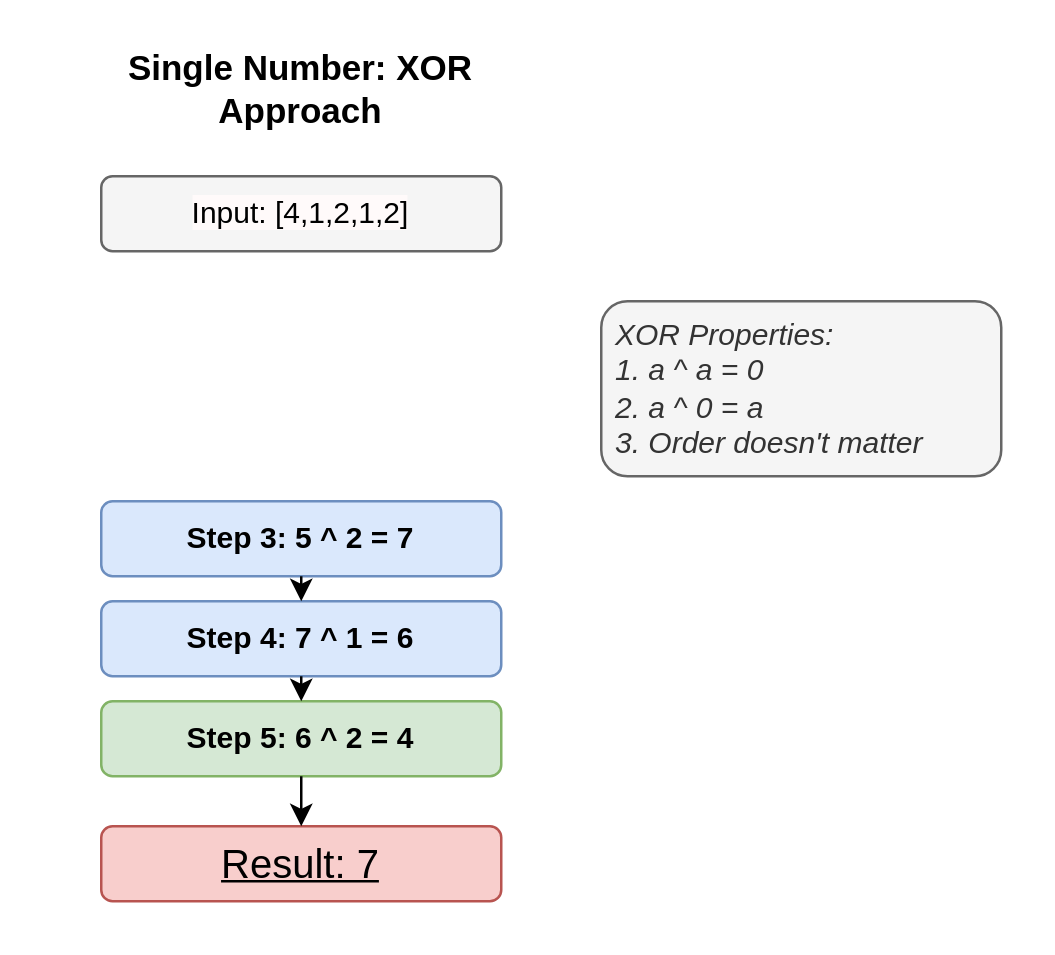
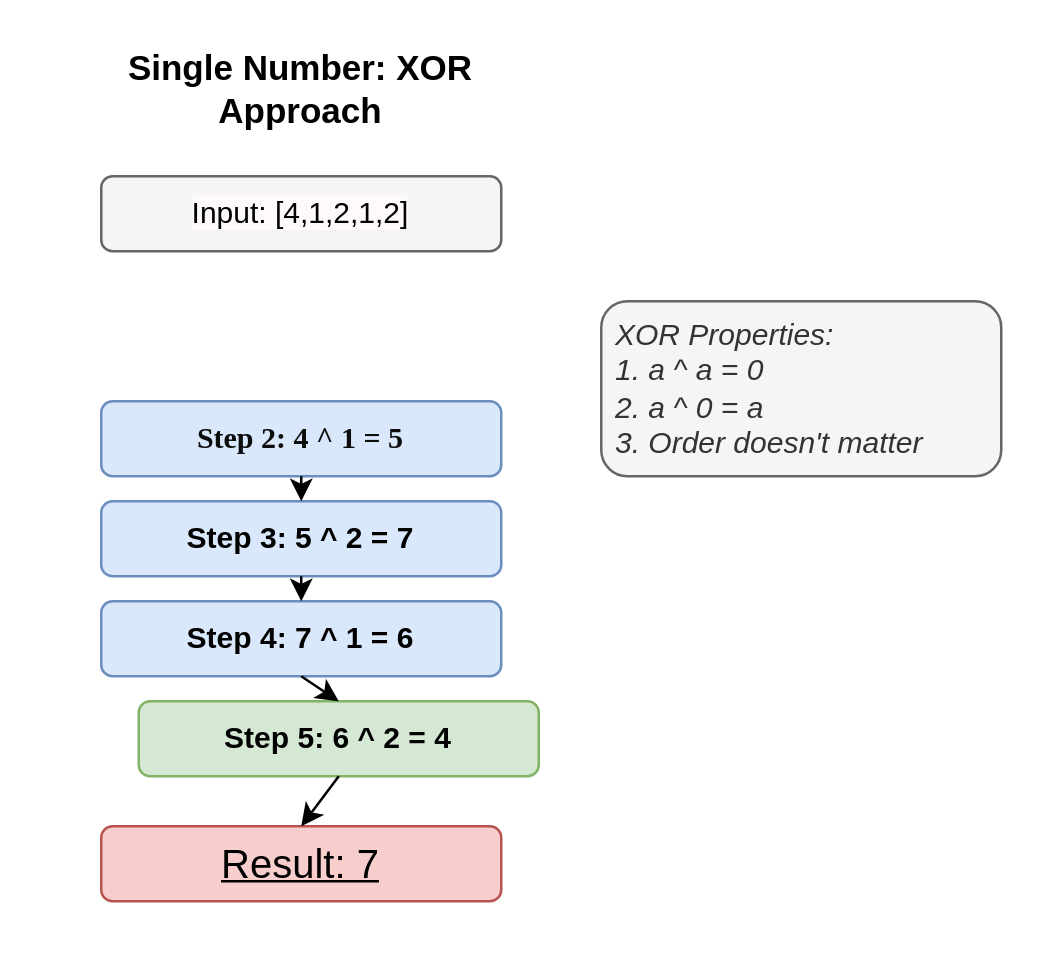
  <mxCell id="0" />
  <mxCell id="1" parent="0" />
  <mxCell id="2" value="Single Number: XOR Approach" style="text;html=1;strokeColor=none;fillColor=none;align=center;verticalAlign=middle;whiteSpace=wrap;rounded=1;fontSize=14;fontStyle=1;" parent="1" vertex="1"><mxGeometry x="20" y="20" width="200" height="30" as="geometry" /></mxCell>
  <mxCell id="3" value="&lt;font color=&quot;#000000&quot; style=&quot;background-color: rgb(255, 250, 250);&quot;&gt;Input: [4,1,2,1,2]&lt;/font&gt;" style="rounded=1;whiteSpace=wrap;html=1;fillColor=#f5f5f5;strokeColor=#666666;fontColor=#333333;" parent="1" vertex="1"><mxGeometry x="40" y="70" width="160" height="30" as="geometry" /></mxCell>
+ <mxCell id="4" value="&lt;b&gt;&lt;font face=&quot;Lucida Console&quot; color=&quot;#0d0d0d&quot;&gt;Step 2: 4 ^ 1 = 5&lt;/font&gt;&lt;/b&gt;" style="rounded=1;whiteSpace=wrap;html=1;fillColor=#dae8fc;strokeColor=#6c8ebf;" vertex="1" parent="1"><mxGeometry x="40" y="160" width="160" height="30" as="geometry" /></mxCell>
  <mxCell id="5" value="&lt;font color=&quot;#000000&quot;&gt;&lt;b&gt;Step 3: 5 ^ 2 = 7&lt;/b&gt;&lt;/font&gt;" style="rounded=1;whiteSpace=wrap;html=1;fillColor=#dae8fc;strokeColor=#6c8ebf;" vertex="1" parent="1"><mxGeometry x="40" y="200" width="160" height="30" as="geometry" /></mxCell>
  <mxCell id="6" value="&lt;font color=&quot;#000000&quot;&gt;&lt;b&gt;Step 4: 7 ^ 1 = 6&lt;/b&gt;&lt;/font&gt;" style="rounded=1;whiteSpace=wrap;html=1;fillColor=#dae8fc;strokeColor=#6c8ebf;" vertex="1" parent="1"><mxGeometry x="40" y="240" width="160" height="30" as="geometry" /></mxCell>
- <mxCell id="7" value="&lt;b&gt;&lt;font color=&quot;#000000&quot;&gt;Step 5: 6 ^ 2 = 4&lt;/font&gt;&lt;/b&gt;" style="rounded=1;whiteSpace=wrap;html=1;fillColor=#d5e8d4;strokeColor=#82b366;" vertex="1" parent="1"><mxGeometry x="40" y="280" width="160" height="30" as="geometry" /></mxCell>
+ <mxCell id="7" value="&lt;b&gt;&lt;font color=&quot;#000000&quot;&gt;Step 5: 6 ^ 2 = 4&lt;/font&gt;&lt;/b&gt;" style="rounded=1;whiteSpace=wrap;html=1;fillColor=#d5e8d4;strokeColor=#82b366;" vertex="1" parent="1"><mxGeometry x="55" y="280" width="160" height="30" as="geometry" /></mxCell>
  <mxCell id="8" value="&lt;font color=&quot;#000000&quot; style=&quot;font-size: 16px;&quot;&gt;&lt;u&gt;Result: 7&lt;/u&gt;&lt;/font&gt;" style="rounded=1;whiteSpace=wrap;html=1;fillColor=#f8cecc;strokeColor=#b85450;" vertex="1" parent="1"><mxGeometry x="40" y="330" width="160" height="30" as="geometry" /></mxCell>
  <mxCell id="9" value="&lt;i&gt;XOR Properties:&lt;br&gt;1. a ^ a = 0&lt;br&gt;2. a ^ 0 = a&lt;br&gt;3. Order doesn't matter&lt;/i&gt;" style="text;html=1;strokeColor=#666666;fillColor=#f5f5f5;align=left;verticalAlign=middle;whiteSpace=wrap;rounded=1;fontColor=#333333;spacing=2;spacingLeft=4;" vertex="1" parent="1"><mxGeometry x="240" y="120" width="160" height="70" as="geometry" /></mxCell>
+ <mxCell id="10" value="" style="endArrow=classic;html=1;exitX=0.5;exitY=1;entryX=0.5;entryY=0;curved=1;rounded=1;" edge="1" parent="1" source="4" target="5"><mxGeometry width="50" height="50" relative="1" as="geometry" /></mxCell>
  <mxCell id="11" value="" style="endArrow=classic;html=1;exitX=0.5;exitY=1;entryX=0.5;entryY=0;curved=1;rounded=1;" edge="1" parent="1" source="5" target="6"><mxGeometry width="50" height="50" relative="1" as="geometry" /></mxCell>
  <mxCell id="12" value="" style="endArrow=classic;html=1;exitX=0.5;exitY=1;entryX=0.5;entryY=0;curved=1;rounded=1;" edge="1" parent="1" source="6" target="7"><mxGeometry width="50" height="50" relative="1" as="geometry" /></mxCell>
  <mxCell id="13" value="" style="endArrow=classic;html=1;exitX=0.5;exitY=1;entryX=0.5;entryY=0;curved=1;rounded=1;" edge="1" parent="1" source="7" target="8"><mxGeometry width="50" height="50" relative="1" as="geometry" /></mxCell>
